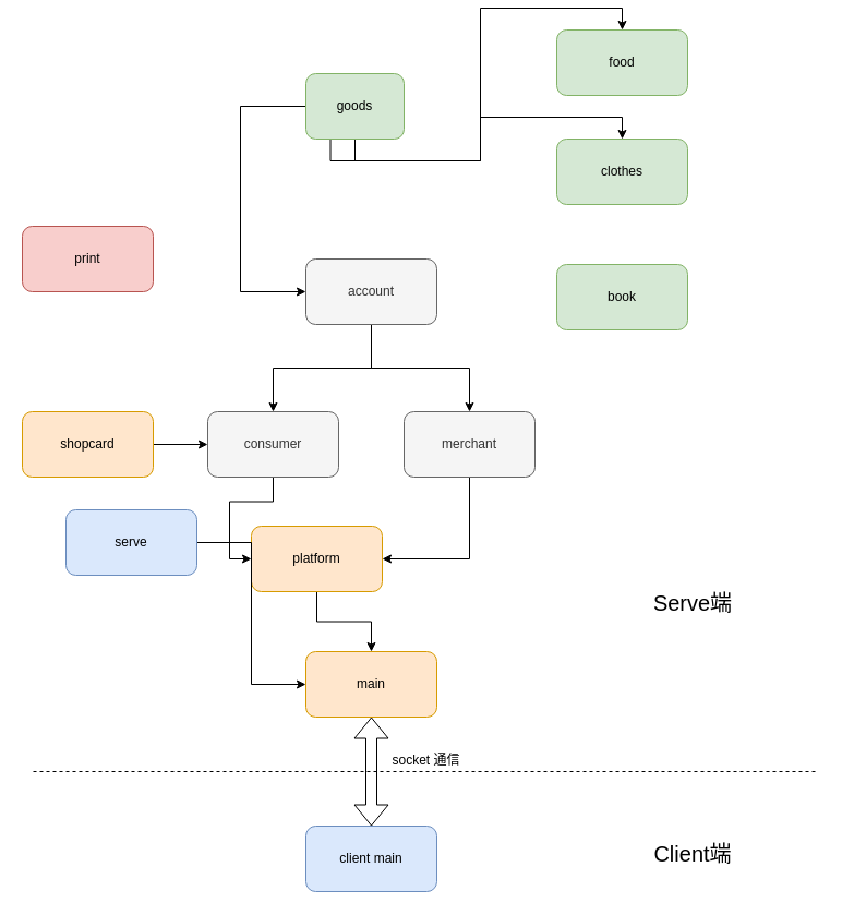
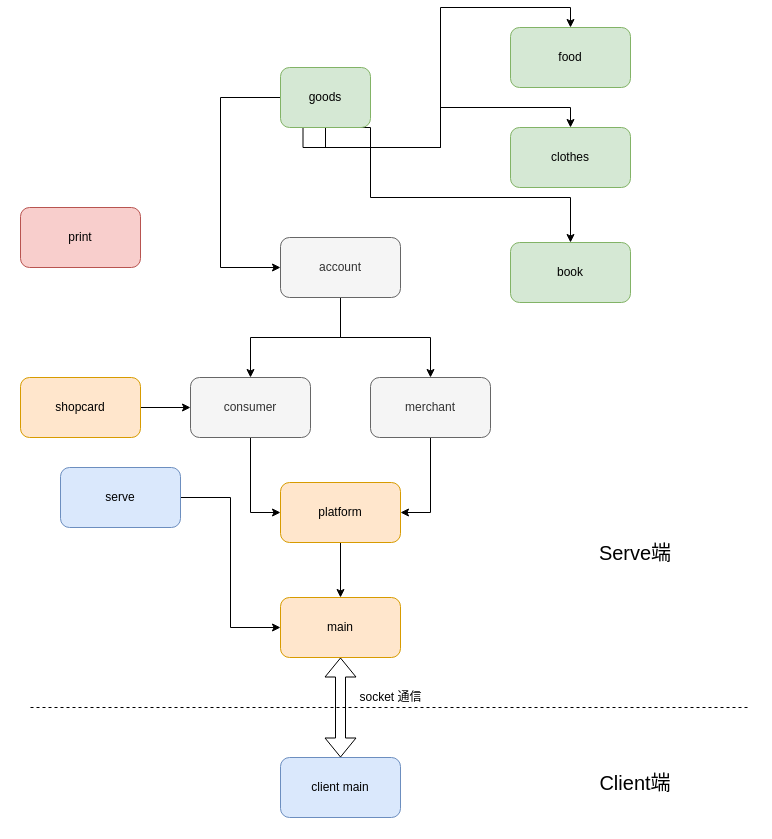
  <mxCell id="0" />
  <mxCell id="1" parent="0" />
  <mxCell id="2" value="main" style="rounded=1;whiteSpace=wrap;html=1;fillColor=#ffe6cc;strokeColor=#d79b00;" vertex="1" parent="1"><mxGeometry x="280" y="590" width="120" height="60" as="geometry" /></mxCell>
  <mxCell id="3" style="edgeStyle=orthogonalEdgeStyle;rounded=0;orthogonalLoop=1;jettySize=auto;html=1;exitX=0.5;exitY=1;exitDx=0;exitDy=0;entryX=0.5;entryY=0;entryDx=0;entryDy=0;" edge="1" parent="1" source="4" target="2"><mxGeometry relative="1" as="geometry" /></mxCell>
- <mxCell id="4" value="platform" style="rounded=1;whiteSpace=wrap;html=1;fillColor=#ffe6cc;strokeColor=#d79b00;" vertex="1" parent="1"><mxGeometry x="230" y="475" width="120" height="60" as="geometry" /></mxCell>
+ <mxCell id="4" value="platform" style="rounded=1;whiteSpace=wrap;html=1;fillColor=#ffe6cc;strokeColor=#d79b00;" vertex="1" parent="1"><mxGeometry x="280" y="475" width="120" height="60" as="geometry" /></mxCell>
  <mxCell id="5" style="edgeStyle=orthogonalEdgeStyle;rounded=0;orthogonalLoop=1;jettySize=auto;html=1;exitX=0.5;exitY=1;exitDx=0;exitDy=0;entryX=0.5;entryY=0;entryDx=0;entryDy=0;" edge="1" parent="1" source="7" target="9"><mxGeometry relative="1" as="geometry" /></mxCell>
  <mxCell id="6" style="edgeStyle=orthogonalEdgeStyle;rounded=0;orthogonalLoop=1;jettySize=auto;html=1;exitX=0.5;exitY=1;exitDx=0;exitDy=0;" edge="1" parent="1" source="7" target="11"><mxGeometry relative="1" as="geometry" /></mxCell>
  <mxCell id="7" value="account" style="rounded=1;whiteSpace=wrap;html=1;fillColor=#f5f5f5;strokeColor=#666666;fontColor=#333333;" vertex="1" parent="1"><mxGeometry x="280" y="230" width="120" height="60" as="geometry" /></mxCell>
  <mxCell id="8" style="edgeStyle=orthogonalEdgeStyle;rounded=0;orthogonalLoop=1;jettySize=auto;html=1;entryX=0;entryY=0.5;entryDx=0;entryDy=0;" edge="1" parent="1" source="9" target="4"><mxGeometry relative="1" as="geometry" /></mxCell>
  <mxCell id="9" value="consumer" style="rounded=1;whiteSpace=wrap;html=1;fillColor=#f5f5f5;strokeColor=#666666;fontColor=#333333;" vertex="1" parent="1"><mxGeometry x="190" y="370" width="120" height="60" as="geometry" /></mxCell>
  <mxCell id="10" style="edgeStyle=orthogonalEdgeStyle;rounded=0;orthogonalLoop=1;jettySize=auto;html=1;exitX=0.5;exitY=1;exitDx=0;exitDy=0;entryX=1;entryY=0.5;entryDx=0;entryDy=0;" edge="1" parent="1" source="11" target="4"><mxGeometry relative="1" as="geometry" /></mxCell>
  <mxCell id="11" value="merchant" style="rounded=1;whiteSpace=wrap;html=1;fillColor=#f5f5f5;strokeColor=#666666;fontColor=#333333;" vertex="1" parent="1"><mxGeometry x="370" y="370" width="120" height="60" as="geometry" /></mxCell>
  <mxCell id="12" style="edgeStyle=orthogonalEdgeStyle;rounded=0;orthogonalLoop=1;jettySize=auto;html=1;exitX=0.25;exitY=1;exitDx=0;exitDy=0;entryX=0.5;entryY=0;entryDx=0;entryDy=0;" edge="1" parent="1" source="16" target="17"><mxGeometry relative="1" as="geometry" /></mxCell>
  <mxCell id="13" style="edgeStyle=orthogonalEdgeStyle;rounded=0;orthogonalLoop=1;jettySize=auto;html=1;exitX=0.5;exitY=1;exitDx=0;exitDy=0;entryX=0.5;entryY=0;entryDx=0;entryDy=0;" edge="1" parent="1" source="16" target="18"><mxGeometry relative="1" as="geometry" /></mxCell>
+ <mxCell id="14" style="edgeStyle=orthogonalEdgeStyle;rounded=0;orthogonalLoop=1;jettySize=auto;html=1;exitX=0.75;exitY=1;exitDx=0;exitDy=0;entryX=0.5;entryY=0;entryDx=0;entryDy=0;" edge="1" parent="1" source="16" target="19"><mxGeometry relative="1" as="geometry"><mxPoint x="580" y="210" as="targetPoint" /><Array as="points"><mxPoint x="370" y="190" /><mxPoint x="570" y="190" /></Array></mxGeometry></mxCell>
  <mxCell id="15" style="edgeStyle=orthogonalEdgeStyle;rounded=0;orthogonalLoop=1;jettySize=auto;html=1;exitX=0;exitY=0.5;exitDx=0;exitDy=0;entryX=0;entryY=0.5;entryDx=0;entryDy=0;" edge="1" parent="1" source="16" target="7"><mxGeometry relative="1" as="geometry"><Array as="points"><mxPoint x="220" y="90" /><mxPoint x="220" y="260" /></Array></mxGeometry></mxCell>
  <mxCell id="16" value="goods" style="rounded=1;whiteSpace=wrap;html=1;fillColor=#d5e8d4;strokeColor=#82b366;" vertex="1" parent="1"><mxGeometry x="280" y="60" width="90" height="60" as="geometry" /></mxCell>
  <mxCell id="17" value="food" style="rounded=1;whiteSpace=wrap;html=1;fillColor=#d5e8d4;strokeColor=#82b366;" vertex="1" parent="1"><mxGeometry x="510" y="20" width="120" height="60" as="geometry" /></mxCell>
  <mxCell id="18" value="clothes" style="rounded=1;whiteSpace=wrap;html=1;fillColor=#d5e8d4;strokeColor=#82b366;" vertex="1" parent="1"><mxGeometry x="510" y="120" width="120" height="60" as="geometry" /></mxCell>
  <mxCell id="19" value="book" style="rounded=1;whiteSpace=wrap;html=1;fillColor=#d5e8d4;strokeColor=#82b366;" vertex="1" parent="1"><mxGeometry x="510" y="235" width="120" height="60" as="geometry" /></mxCell>
  <mxCell id="20" style="edgeStyle=orthogonalEdgeStyle;rounded=0;orthogonalLoop=1;jettySize=auto;html=1;exitX=1;exitY=0.5;exitDx=0;exitDy=0;entryX=0;entryY=0.5;entryDx=0;entryDy=0;" edge="1" parent="1" source="21" target="9"><mxGeometry relative="1" as="geometry" /></mxCell>
  <mxCell id="21" value="shopcard" style="rounded=1;whiteSpace=wrap;html=1;fillColor=#ffe6cc;strokeColor=#d79b00;" vertex="1" parent="1"><mxGeometry x="20" y="370" width="120" height="60" as="geometry" /></mxCell>
  <mxCell id="22" style="edgeStyle=orthogonalEdgeStyle;rounded=0;orthogonalLoop=1;jettySize=auto;html=1;exitX=1;exitY=0.5;exitDx=0;exitDy=0;entryX=0;entryY=0.5;entryDx=0;entryDy=0;" edge="1" parent="1" source="23" target="2"><mxGeometry relative="1" as="geometry" /></mxCell>
  <mxCell id="23" value="serve" style="rounded=1;whiteSpace=wrap;html=1;fillColor=#dae8fc;strokeColor=#6c8ebf;" vertex="1" parent="1"><mxGeometry x="60" y="460" width="120" height="60" as="geometry" /></mxCell>
  <mxCell id="24" value="print" style="rounded=1;whiteSpace=wrap;html=1;fillColor=#f8cecc;strokeColor=#b85450;" vertex="1" parent="1"><mxGeometry x="20" y="200" width="120" height="60" as="geometry" /></mxCell>
  <mxCell id="25" value="client main" style="rounded=1;whiteSpace=wrap;html=1;fillColor=#dae8fc;strokeColor=#6c8ebf;" vertex="1" parent="1"><mxGeometry x="280" y="750" width="120" height="60" as="geometry" /></mxCell>
  <mxCell id="26" value="" style="endArrow=none;dashed=1;html=1;" edge="1" parent="1"><mxGeometry width="50" height="50" relative="1" as="geometry"><mxPoint x="30" y="700" as="sourcePoint" /><mxPoint x="750" y="700" as="targetPoint" /></mxGeometry></mxCell>
  <mxCell id="27" value="&lt;font style=&quot;font-size: 20px&quot;&gt;Serve端&lt;/font&gt;" style="text;html=1;strokeColor=none;fillColor=none;align=center;verticalAlign=middle;whiteSpace=wrap;rounded=0;" vertex="1" parent="1"><mxGeometry x="580" y="510" width="110" height="70" as="geometry" /></mxCell>
  <mxCell id="28" value="&lt;font style=&quot;font-size: 20px&quot;&gt;Client端&lt;/font&gt;" style="text;html=1;strokeColor=none;fillColor=none;align=center;verticalAlign=middle;whiteSpace=wrap;rounded=0;" vertex="1" parent="1"><mxGeometry x="580" y="740" width="110" height="70" as="geometry" /></mxCell>
  <mxCell id="29" value="" style="shape=flexArrow;endArrow=classic;startArrow=classic;html=1;entryX=0.5;entryY=1;entryDx=0;entryDy=0;exitX=0.5;exitY=0;exitDx=0;exitDy=0;" edge="1" parent="1" source="25" target="2"><mxGeometry width="100" height="100" relative="1" as="geometry"><mxPoint x="330" y="780" as="sourcePoint" /><mxPoint x="430" y="680" as="targetPoint" /></mxGeometry></mxCell>
  <mxCell id="30" value="socket 通信" style="text;html=1;align=center;verticalAlign=middle;resizable=0;points=[];autosize=1;strokeColor=none;" vertex="1" parent="1"><mxGeometry x="350" y="680" width="80" height="20" as="geometry" /></mxCell>
